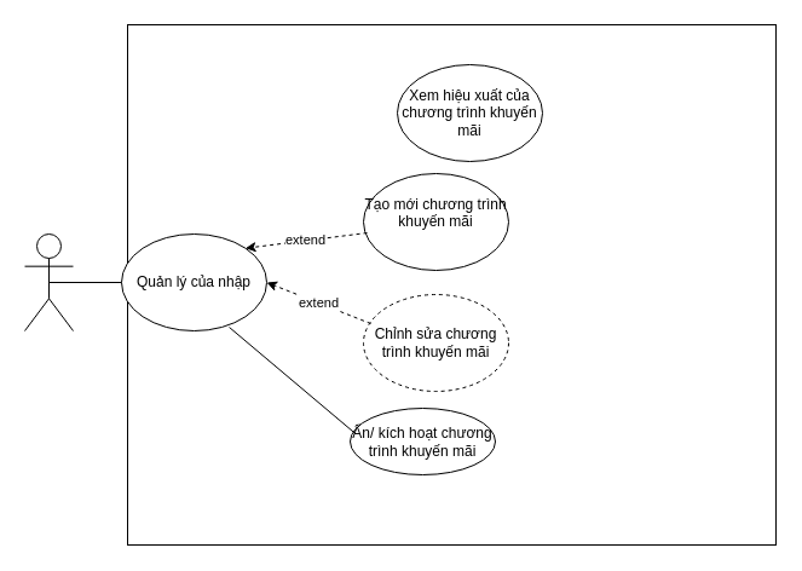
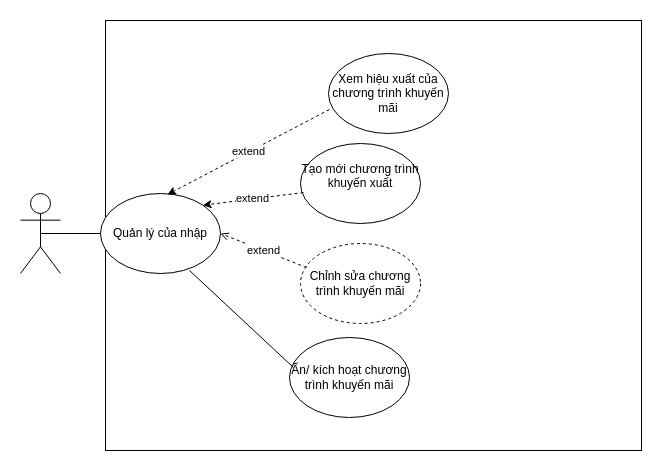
  <mxCell id="0" />
  <mxCell id="1" parent="0" />
  <mxCell id="2" value="" style="rounded=0;whiteSpace=wrap;html=1;gradientColor=#ffffff;labelBackgroundColor=none;noLabel=1;fontColor=none;fillColor=none;" parent="1" vertex="1"><mxGeometry x="105" y="20" width="536" height="430" as="geometry" /></mxCell>
  <mxCell id="3" value="" style="shape=umlActor;verticalLabelPosition=bottom;verticalAlign=top;html=1;outlineConnect=0;" parent="1" vertex="1"><mxGeometry x="20" y="193" width="40" height="80" as="geometry" /></mxCell>
  <mxCell id="4" value="Quản lý của nhập" style="ellipse;whiteSpace=wrap;html=1;" parent="1" vertex="1"><mxGeometry x="100" y="193" width="120" height="80" as="geometry" /></mxCell>
  <mxCell id="5" value="Chỉnh sửa chương trình khuyến mãi" style="ellipse;whiteSpace=wrap;html=1;dashed=1;" parent="1" vertex="1"><mxGeometry x="300" y="243" width="120" height="80" as="geometry" /></mxCell>
- <mxCell id="6" value="Tạo mới chương trình khuyến mãi&lt;br&gt;&amp;nbsp;" style="ellipse;whiteSpace=wrap;html=1;" parent="1" vertex="1"><mxGeometry x="300" y="143" width="120" height="80" as="geometry" /></mxCell>
- <mxCell id="7" value="Ẩn/ kích hoạt chương trình khuyến mãi" style="ellipse;whiteSpace=wrap;html=1;" parent="1" vertex="1"><mxGeometry x="289" y="337" width="120" height="55" as="geometry" /></mxCell>
+ <mxCell id="6" value="Tạo mới chương trình khuyến xuất&lt;br&gt;&amp;nbsp;" style="ellipse;whiteSpace=wrap;html=1;" parent="1" vertex="1"><mxGeometry x="300" y="143" width="120" height="80" as="geometry" /></mxCell>
+ <mxCell id="7" value="Ẩn/ kích hoạt chương trình khuyến mãi" style="ellipse;whiteSpace=wrap;html=1;" parent="1" vertex="1"><mxGeometry x="289" y="337" width="120" height="80" as="geometry" /></mxCell>
  <mxCell id="8" value="" style="endArrow=none;html=1;exitX=0.5;exitY=0.5;exitDx=0;exitDy=0;exitPerimeter=0;" parent="1" source="3" target="4" edge="1"><mxGeometry width="50" height="50" relative="1" as="geometry"><mxPoint x="-10" y="243" as="sourcePoint" /><mxPoint x="40" y="193" as="targetPoint" /></mxGeometry></mxCell>
  <mxCell id="9" value="Xem hiệu xuất của chương trình khuyến mãi&lt;br&gt;" style="ellipse;whiteSpace=wrap;html=1;" parent="1" vertex="1"><mxGeometry x="328" y="53" width="120" height="80" as="geometry" /></mxCell>
- <mxCell id="10" value="extend" style="endArrow=classic;html=1;exitX=0.05;exitY=0.3;exitDx=0;exitDy=0;exitPerimeter=0;entryX=1;entryY=0.5;entryDx=0;entryDy=0;dashed=1;" edge="1" parent="1" source="5" target="4"><mxGeometry width="50" height="50" relative="1" as="geometry"><mxPoint x="298.04" y="374.04" as="sourcePoint" /><mxPoint x="202.749" y="276.516" as="targetPoint" /></mxGeometry></mxCell>
+ <mxCell id="10" value="extend" style="endArrow=open;html=1;exitX=0.05;exitY=0.3;exitDx=0;exitDy=0;exitPerimeter=0;entryX=1;entryY=0.5;entryDx=0;entryDy=0;dashed=1;" edge="1" parent="1" source="5" target="4"><mxGeometry width="50" height="50" relative="1" as="geometry"><mxPoint x="298.04" y="374.04" as="sourcePoint" /><mxPoint x="202.749" y="276.516" as="targetPoint" /></mxGeometry></mxCell>
  <mxCell id="11" value="extend" style="endArrow=classic;html=1;exitX=0.025;exitY=0.613;exitDx=0;exitDy=0;exitPerimeter=0;entryX=1;entryY=0;entryDx=0;entryDy=0;dashed=1;" edge="1" parent="1" source="6" target="4"><mxGeometry width="50" height="50" relative="1" as="geometry"><mxPoint x="298.04" y="374.04" as="sourcePoint" /><mxPoint x="202.749" y="276.516" as="targetPoint" /></mxGeometry></mxCell>
+ <mxCell id="12" value="extend" style="endArrow=classic;html=1;exitX=0.008;exitY=0.7;exitDx=0;exitDy=0;exitPerimeter=0;entryX=0.558;entryY=0.013;entryDx=0;entryDy=0;entryPerimeter=0;dashed=1;" edge="1" parent="1" source="9" target="4"><mxGeometry width="50" height="50" relative="1" as="geometry"><mxPoint x="313" y="202.04" as="sourcePoint" /><mxPoint x="212.426" y="214.716" as="targetPoint" /></mxGeometry></mxCell>
  <mxCell id="13" value="" style="endArrow=none;html=1;exitX=0.742;exitY=0.963;exitDx=0;exitDy=0;exitPerimeter=0;entryX=0.033;entryY=0.375;entryDx=0;entryDy=0;entryPerimeter=0;" edge="1" parent="1" source="4" target="7"><mxGeometry width="50" height="50" relative="1" as="geometry"><mxPoint x="208" y="305" as="sourcePoint" /><mxPoint x="258" y="255" as="targetPoint" /></mxGeometry></mxCell>
